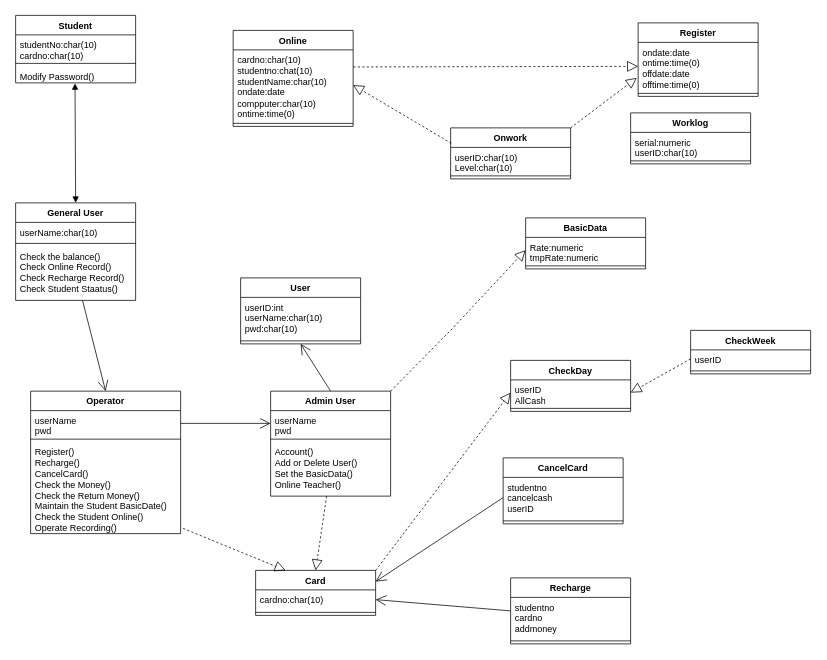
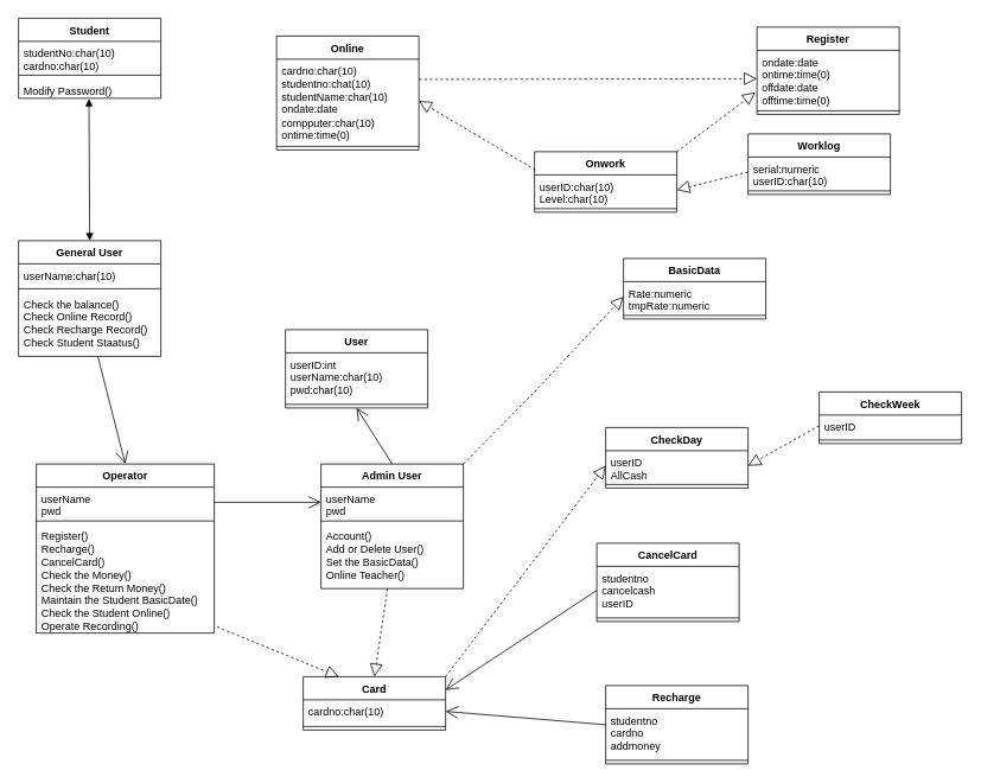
  <mxCell id="0" />
  <mxCell id="1" parent="0" />
  <mxCell id="2" value="Card" style="swimlane;fontStyle=1;align=center;verticalAlign=top;childLayout=stackLayout;horizontal=1;startSize=26;horizontalStack=0;resizeParent=1;resizeParentMax=0;resizeLast=0;collapsible=1;marginBottom=0;whiteSpace=wrap;html=1;" vertex="1" parent="1"><mxGeometry x="340" y="760" width="160" height="60" as="geometry" /></mxCell>
  <mxCell id="3" value="cardno:char(10)" style="text;strokeColor=none;fillColor=none;align=left;verticalAlign=top;spacingLeft=4;spacingRight=4;overflow=hidden;rotatable=0;points=[[0,0.5],[1,0.5]];portConstraint=eastwest;whiteSpace=wrap;html=1;" vertex="1" parent="2"><mxGeometry y="26" width="160" height="26" as="geometry" /></mxCell>
  <mxCell id="4" value="" style="line;strokeWidth=1;fillColor=none;align=left;verticalAlign=middle;spacingTop=-1;spacingLeft=3;spacingRight=3;rotatable=0;labelPosition=right;points=[];portConstraint=eastwest;strokeColor=inherit;" vertex="1" parent="2"><mxGeometry y="52" width="160" height="8" as="geometry" /></mxCell>
  <mxCell id="5" value="Recharge" style="swimlane;fontStyle=1;align=center;verticalAlign=top;childLayout=stackLayout;horizontal=1;startSize=26;horizontalStack=0;resizeParent=1;resizeParentMax=0;resizeLast=0;collapsible=1;marginBottom=0;whiteSpace=wrap;html=1;" vertex="1" parent="1"><mxGeometry x="680" y="770" width="160" height="88" as="geometry" /></mxCell>
  <mxCell id="6" value="studentno&lt;br&gt;cardno&lt;br&gt;addmoney" style="text;strokeColor=none;fillColor=none;align=left;verticalAlign=top;spacingLeft=4;spacingRight=4;overflow=hidden;rotatable=0;points=[[0,0.5],[1,0.5]];portConstraint=eastwest;whiteSpace=wrap;html=1;" vertex="1" parent="5"><mxGeometry y="26" width="160" height="54" as="geometry" /></mxCell>
  <mxCell id="7" value="" style="line;strokeWidth=1;fillColor=none;align=left;verticalAlign=middle;spacingTop=-1;spacingLeft=3;spacingRight=3;rotatable=0;labelPosition=right;points=[];portConstraint=eastwest;strokeColor=inherit;" vertex="1" parent="5"><mxGeometry y="80" width="160" height="8" as="geometry" /></mxCell>
  <mxCell id="8" value="CancelCard" style="swimlane;fontStyle=1;align=center;verticalAlign=top;childLayout=stackLayout;horizontal=1;startSize=26;horizontalStack=0;resizeParent=1;resizeParentMax=0;resizeLast=0;collapsible=1;marginBottom=0;whiteSpace=wrap;html=1;" vertex="1" parent="1"><mxGeometry x="670" y="610" width="160" height="88" as="geometry" /></mxCell>
  <mxCell id="9" value="studentno&lt;br&gt;cancelcash&lt;br&gt;userID" style="text;strokeColor=none;fillColor=none;align=left;verticalAlign=top;spacingLeft=4;spacingRight=4;overflow=hidden;rotatable=0;points=[[0,0.5],[1,0.5]];portConstraint=eastwest;whiteSpace=wrap;html=1;" vertex="1" parent="8"><mxGeometry y="26" width="160" height="54" as="geometry" /></mxCell>
  <mxCell id="10" value="" style="line;strokeWidth=1;fillColor=none;align=left;verticalAlign=middle;spacingTop=-1;spacingLeft=3;spacingRight=3;rotatable=0;labelPosition=right;points=[];portConstraint=eastwest;strokeColor=inherit;" vertex="1" parent="8"><mxGeometry y="80" width="160" height="8" as="geometry" /></mxCell>
  <mxCell id="11" value="CheckDay" style="swimlane;fontStyle=1;align=center;verticalAlign=top;childLayout=stackLayout;horizontal=1;startSize=26;horizontalStack=0;resizeParent=1;resizeParentMax=0;resizeLast=0;collapsible=1;marginBottom=0;whiteSpace=wrap;html=1;" vertex="1" parent="1"><mxGeometry x="680" y="480" width="160" height="68" as="geometry" /></mxCell>
  <mxCell id="12" value="userID&lt;br&gt;AllCash" style="text;strokeColor=none;fillColor=none;align=left;verticalAlign=top;spacingLeft=4;spacingRight=4;overflow=hidden;rotatable=0;points=[[0,0.5],[1,0.5]];portConstraint=eastwest;whiteSpace=wrap;html=1;" vertex="1" parent="11"><mxGeometry y="26" width="160" height="34" as="geometry" /></mxCell>
  <mxCell id="13" value="" style="line;strokeWidth=1;fillColor=none;align=left;verticalAlign=middle;spacingTop=-1;spacingLeft=3;spacingRight=3;rotatable=0;labelPosition=right;points=[];portConstraint=eastwest;strokeColor=inherit;" vertex="1" parent="11"><mxGeometry y="60" width="160" height="8" as="geometry" /></mxCell>
  <mxCell id="14" value="CheckWeek" style="swimlane;fontStyle=1;align=center;verticalAlign=top;childLayout=stackLayout;horizontal=1;startSize=26;horizontalStack=0;resizeParent=1;resizeParentMax=0;resizeLast=0;collapsible=1;marginBottom=0;whiteSpace=wrap;html=1;" vertex="1" parent="1"><mxGeometry x="920" y="440" width="160" height="58" as="geometry" /></mxCell>
  <mxCell id="15" value="userID" style="text;strokeColor=none;fillColor=none;align=left;verticalAlign=top;spacingLeft=4;spacingRight=4;overflow=hidden;rotatable=0;points=[[0,0.5],[1,0.5]];portConstraint=eastwest;whiteSpace=wrap;html=1;" vertex="1" parent="14"><mxGeometry y="26" width="160" height="24" as="geometry" /></mxCell>
  <mxCell id="16" value="" style="line;strokeWidth=1;fillColor=none;align=left;verticalAlign=middle;spacingTop=-1;spacingLeft=3;spacingRight=3;rotatable=0;labelPosition=right;points=[];portConstraint=eastwest;strokeColor=inherit;" vertex="1" parent="14"><mxGeometry y="50" width="160" height="8" as="geometry" /></mxCell>
  <mxCell id="17" value="BasicData" style="swimlane;fontStyle=1;align=center;verticalAlign=top;childLayout=stackLayout;horizontal=1;startSize=26;horizontalStack=0;resizeParent=1;resizeParentMax=0;resizeLast=0;collapsible=1;marginBottom=0;whiteSpace=wrap;html=1;" vertex="1" parent="1"><mxGeometry x="700" y="290" width="160" height="68" as="geometry" /></mxCell>
  <mxCell id="18" value="Rate:numeric&lt;br&gt;tmpRate:numeric" style="text;strokeColor=none;fillColor=none;align=left;verticalAlign=top;spacingLeft=4;spacingRight=4;overflow=hidden;rotatable=0;points=[[0,0.5],[1,0.5]];portConstraint=eastwest;whiteSpace=wrap;html=1;" vertex="1" parent="17"><mxGeometry y="26" width="160" height="34" as="geometry" /></mxCell>
  <mxCell id="19" value="" style="line;strokeWidth=1;fillColor=none;align=left;verticalAlign=middle;spacingTop=-1;spacingLeft=3;spacingRight=3;rotatable=0;labelPosition=right;points=[];portConstraint=eastwest;strokeColor=inherit;" vertex="1" parent="17"><mxGeometry y="60" width="160" height="8" as="geometry" /></mxCell>
  <mxCell id="20" value="Worklog" style="swimlane;fontStyle=1;align=center;verticalAlign=top;childLayout=stackLayout;horizontal=1;startSize=26;horizontalStack=0;resizeParent=1;resizeParentMax=0;resizeLast=0;collapsible=1;marginBottom=0;whiteSpace=wrap;html=1;" vertex="1" parent="1"><mxGeometry x="840" y="150" width="160" height="68" as="geometry" /></mxCell>
  <mxCell id="21" value="serial:numeric&lt;br&gt;userID:char(10)" style="text;strokeColor=none;fillColor=none;align=left;verticalAlign=top;spacingLeft=4;spacingRight=4;overflow=hidden;rotatable=0;points=[[0,0.5],[1,0.5]];portConstraint=eastwest;whiteSpace=wrap;html=1;" vertex="1" parent="20"><mxGeometry y="26" width="160" height="34" as="geometry" /></mxCell>
  <mxCell id="22" value="" style="line;strokeWidth=1;fillColor=none;align=left;verticalAlign=middle;spacingTop=-1;spacingLeft=3;spacingRight=3;rotatable=0;labelPosition=right;points=[];portConstraint=eastwest;strokeColor=inherit;" vertex="1" parent="20"><mxGeometry y="60" width="160" height="8" as="geometry" /></mxCell>
  <mxCell id="23" value="Register" style="swimlane;fontStyle=1;align=center;verticalAlign=top;childLayout=stackLayout;horizontal=1;startSize=26;horizontalStack=0;resizeParent=1;resizeParentMax=0;resizeLast=0;collapsible=1;marginBottom=0;whiteSpace=wrap;html=1;" vertex="1" parent="1"><mxGeometry x="850" y="30" width="160" height="98" as="geometry" /></mxCell>
  <mxCell id="24" value="ondate:date&lt;br&gt;ontime:time(0)&lt;br&gt;offdate:date&lt;br&gt;offtime:time(0)" style="text;strokeColor=none;fillColor=none;align=left;verticalAlign=top;spacingLeft=4;spacingRight=4;overflow=hidden;rotatable=0;points=[[0,0.5],[1,0.5]];portConstraint=eastwest;whiteSpace=wrap;html=1;" vertex="1" parent="23"><mxGeometry y="26" width="160" height="64" as="geometry" /></mxCell>
  <mxCell id="25" value="" style="line;strokeWidth=1;fillColor=none;align=left;verticalAlign=middle;spacingTop=-1;spacingLeft=3;spacingRight=3;rotatable=0;labelPosition=right;points=[];portConstraint=eastwest;strokeColor=inherit;" vertex="1" parent="23"><mxGeometry y="90" width="160" height="8" as="geometry" /></mxCell>
  <mxCell id="26" value="Onwork" style="swimlane;fontStyle=1;align=center;verticalAlign=top;childLayout=stackLayout;horizontal=1;startSize=26;horizontalStack=0;resizeParent=1;resizeParentMax=0;resizeLast=0;collapsible=1;marginBottom=0;whiteSpace=wrap;html=1;" vertex="1" parent="1"><mxGeometry x="600" y="170" width="160" height="68" as="geometry" /></mxCell>
  <mxCell id="27" value="userID:char(10)&lt;br&gt;Level:char(10)" style="text;strokeColor=none;fillColor=none;align=left;verticalAlign=top;spacingLeft=4;spacingRight=4;overflow=hidden;rotatable=0;points=[[0,0.5],[1,0.5]];portConstraint=eastwest;whiteSpace=wrap;html=1;" vertex="1" parent="26"><mxGeometry y="26" width="160" height="34" as="geometry" /></mxCell>
  <mxCell id="28" value="" style="line;strokeWidth=1;fillColor=none;align=left;verticalAlign=middle;spacingTop=-1;spacingLeft=3;spacingRight=3;rotatable=0;labelPosition=right;points=[];portConstraint=eastwest;strokeColor=inherit;" vertex="1" parent="26"><mxGeometry y="60" width="160" height="8" as="geometry" /></mxCell>
  <mxCell id="29" value="Admin User" style="swimlane;fontStyle=1;align=center;verticalAlign=top;childLayout=stackLayout;horizontal=1;startSize=26;horizontalStack=0;resizeParent=1;resizeParentMax=0;resizeLast=0;collapsible=1;marginBottom=0;whiteSpace=wrap;html=1;" vertex="1" parent="1"><mxGeometry x="360" y="521" width="160" height="140" as="geometry" /></mxCell>
  <mxCell id="30" value="userName&lt;br&gt;pwd" style="text;strokeColor=none;fillColor=none;align=left;verticalAlign=top;spacingLeft=4;spacingRight=4;overflow=hidden;rotatable=0;points=[[0,0.5],[1,0.5]];portConstraint=eastwest;whiteSpace=wrap;html=1;" vertex="1" parent="29"><mxGeometry y="26" width="160" height="34" as="geometry" /></mxCell>
  <mxCell id="31" value="" style="line;strokeWidth=1;fillColor=none;align=left;verticalAlign=middle;spacingTop=-1;spacingLeft=3;spacingRight=3;rotatable=0;labelPosition=right;points=[];portConstraint=eastwest;strokeColor=inherit;" vertex="1" parent="29"><mxGeometry y="60" width="160" height="8" as="geometry" /></mxCell>
  <mxCell id="32" value="Account()&lt;br&gt;Add or Delete User()&lt;br&gt;Set the BasicData()&lt;br&gt;Online Teacher()" style="text;strokeColor=none;fillColor=none;align=left;verticalAlign=top;spacingLeft=4;spacingRight=4;overflow=hidden;rotatable=0;points=[[0,0.5],[1,0.5]];portConstraint=eastwest;whiteSpace=wrap;html=1;" vertex="1" parent="29"><mxGeometry y="68" width="160" height="72" as="geometry" /></mxCell>
  <mxCell id="33" value="User" style="swimlane;fontStyle=1;align=center;verticalAlign=top;childLayout=stackLayout;horizontal=1;startSize=26;horizontalStack=0;resizeParent=1;resizeParentMax=0;resizeLast=0;collapsible=1;marginBottom=0;whiteSpace=wrap;html=1;" vertex="1" parent="1"><mxGeometry x="320" y="370" width="160" height="88" as="geometry"><mxRectangle x="100" y="1070" width="70" height="30" as="alternateBounds" /></mxGeometry></mxCell>
  <mxCell id="34" value="userID:int&lt;br&gt;userName:char(10)&lt;br&gt;pwd:char(10)" style="text;strokeColor=none;fillColor=none;align=left;verticalAlign=top;spacingLeft=4;spacingRight=4;overflow=hidden;rotatable=0;points=[[0,0.5],[1,0.5]];portConstraint=eastwest;whiteSpace=wrap;html=1;" vertex="1" parent="33"><mxGeometry y="26" width="160" height="54" as="geometry" /></mxCell>
  <mxCell id="35" value="" style="line;strokeWidth=1;fillColor=none;align=left;verticalAlign=middle;spacingTop=-1;spacingLeft=3;spacingRight=3;rotatable=0;labelPosition=right;points=[];portConstraint=eastwest;strokeColor=inherit;" vertex="1" parent="33"><mxGeometry y="80" width="160" height="8" as="geometry" /></mxCell>
  <mxCell id="36" value="Online" style="swimlane;fontStyle=1;align=center;verticalAlign=top;childLayout=stackLayout;horizontal=1;startSize=26;horizontalStack=0;resizeParent=1;resizeParentMax=0;resizeLast=0;collapsible=1;marginBottom=0;whiteSpace=wrap;html=1;" vertex="1" parent="1"><mxGeometry x="310" y="40" width="160" height="128" as="geometry" /></mxCell>
  <mxCell id="37" value="cardno:char(10)&lt;br&gt;studentno:chat(10)&lt;br&gt;studentName:char(10)&lt;br&gt;ondate:date&lt;br&gt;compputer:char(10)&lt;br&gt;ontime:time(0)" style="text;strokeColor=none;fillColor=none;align=left;verticalAlign=top;spacingLeft=4;spacingRight=4;overflow=hidden;rotatable=0;points=[[0,0.5],[1,0.5]];portConstraint=eastwest;whiteSpace=wrap;html=1;" vertex="1" parent="36"><mxGeometry y="26" width="160" height="94" as="geometry" /></mxCell>
  <mxCell id="38" value="" style="line;strokeWidth=1;fillColor=none;align=left;verticalAlign=middle;spacingTop=-1;spacingLeft=3;spacingRight=3;rotatable=0;labelPosition=right;points=[];portConstraint=eastwest;strokeColor=inherit;" vertex="1" parent="36"><mxGeometry y="120" width="160" height="8" as="geometry" /></mxCell>
  <mxCell id="39" value="Operator" style="swimlane;fontStyle=1;align=center;verticalAlign=top;childLayout=stackLayout;horizontal=1;startSize=26;horizontalStack=0;resizeParent=1;resizeParentMax=0;resizeLast=0;collapsible=1;marginBottom=0;whiteSpace=wrap;html=1;" vertex="1" parent="1"><mxGeometry x="40" y="521" width="200" height="190" as="geometry" /></mxCell>
  <mxCell id="40" value="userName&lt;br&gt;pwd" style="text;strokeColor=none;fillColor=none;align=left;verticalAlign=top;spacingLeft=4;spacingRight=4;overflow=hidden;rotatable=0;points=[[0,0.5],[1,0.5]];portConstraint=eastwest;whiteSpace=wrap;html=1;" vertex="1" parent="39"><mxGeometry y="26" width="200" height="34" as="geometry" /></mxCell>
  <mxCell id="41" value="" style="line;strokeWidth=1;fillColor=none;align=left;verticalAlign=middle;spacingTop=-1;spacingLeft=3;spacingRight=3;rotatable=0;labelPosition=right;points=[];portConstraint=eastwest;strokeColor=inherit;" vertex="1" parent="39"><mxGeometry y="60" width="200" height="8" as="geometry" /></mxCell>
  <mxCell id="42" value="Register()&lt;br&gt;Recharge()&lt;br&gt;CancelCard()&lt;br&gt;Check the Money()&lt;br&gt;Check the Retum Money()&lt;br&gt;Maintain the Student BasicDate()&lt;br&gt;Check the Student Online()&lt;br&gt;Operate Recording()" style="text;strokeColor=none;fillColor=none;align=left;verticalAlign=top;spacingLeft=4;spacingRight=4;overflow=hidden;rotatable=0;points=[[0,0.5],[1,0.5]];portConstraint=eastwest;whiteSpace=wrap;html=1;" vertex="1" parent="39"><mxGeometry y="68" width="200" height="122" as="geometry" /></mxCell>
  <mxCell id="43" value="General User" style="swimlane;fontStyle=1;align=center;verticalAlign=top;childLayout=stackLayout;horizontal=1;startSize=26;horizontalStack=0;resizeParent=1;resizeParentMax=0;resizeLast=0;collapsible=1;marginBottom=0;whiteSpace=wrap;html=1;" vertex="1" parent="1"><mxGeometry x="20" y="270" width="160" height="130" as="geometry" /></mxCell>
  <mxCell id="44" value="userName:char(10)" style="text;strokeColor=none;fillColor=none;align=left;verticalAlign=top;spacingLeft=4;spacingRight=4;overflow=hidden;rotatable=0;points=[[0,0.5],[1,0.5]];portConstraint=eastwest;whiteSpace=wrap;html=1;" vertex="1" parent="43"><mxGeometry y="26" width="160" height="24" as="geometry" /></mxCell>
  <mxCell id="45" value="" style="line;strokeWidth=1;fillColor=none;align=left;verticalAlign=middle;spacingTop=-1;spacingLeft=3;spacingRight=3;rotatable=0;labelPosition=right;points=[];portConstraint=eastwest;strokeColor=inherit;" vertex="1" parent="43"><mxGeometry y="50" width="160" height="8" as="geometry" /></mxCell>
  <mxCell id="46" value="Check the balance()&lt;br&gt;Check Online Record()&lt;br&gt;Check Recharge Record()&lt;br&gt;Check Student Staatus()" style="text;strokeColor=none;fillColor=none;align=left;verticalAlign=top;spacingLeft=4;spacingRight=4;overflow=hidden;rotatable=0;points=[[0,0.5],[1,0.5]];portConstraint=eastwest;whiteSpace=wrap;html=1;" vertex="1" parent="43"><mxGeometry y="58" width="160" height="72" as="geometry" /></mxCell>
  <mxCell id="47" value="Student" style="swimlane;fontStyle=1;align=center;verticalAlign=top;childLayout=stackLayout;horizontal=1;startSize=26;horizontalStack=0;resizeParent=1;resizeParentMax=0;resizeLast=0;collapsible=1;marginBottom=0;whiteSpace=wrap;html=1;" vertex="1" parent="1"><mxGeometry x="20" y="20" width="160" height="90" as="geometry" /></mxCell>
  <mxCell id="48" value="studentNo:char(10)&lt;br&gt;cardno:char(10)" style="text;strokeColor=none;fillColor=none;align=left;verticalAlign=top;spacingLeft=4;spacingRight=4;overflow=hidden;rotatable=0;points=[[0,0.5],[1,0.5]];portConstraint=eastwest;whiteSpace=wrap;html=1;" vertex="1" parent="47"><mxGeometry y="26" width="160" height="34" as="geometry" /></mxCell>
  <mxCell id="49" value="" style="line;strokeWidth=1;fillColor=none;align=left;verticalAlign=middle;spacingTop=-1;spacingLeft=3;spacingRight=3;rotatable=0;labelPosition=right;points=[];portConstraint=eastwest;strokeColor=inherit;" vertex="1" parent="47"><mxGeometry y="60" width="160" height="8" as="geometry" /></mxCell>
  <mxCell id="50" value="Modify Password()" style="text;strokeColor=none;fillColor=none;align=left;verticalAlign=top;spacingLeft=4;spacingRight=4;overflow=hidden;rotatable=0;points=[[0,0.5],[1,0.5]];portConstraint=eastwest;whiteSpace=wrap;html=1;" vertex="1" parent="47"><mxGeometry y="68" width="160" height="22" as="geometry" /></mxCell>
  <mxCell id="51" value="" style="endArrow=open;endFill=1;endSize=12;html=1;rounded=0;exitX=0;exitY=0.5;exitDx=0;exitDy=0;entryX=1;entryY=0.25;entryDx=0;entryDy=0;" edge="1" parent="1" source="9" target="2"><mxGeometry width="160" relative="1" as="geometry"><mxPoint x="500" y="720" as="sourcePoint" /><mxPoint x="560" y="840" as="targetPoint" /></mxGeometry></mxCell>
  <mxCell id="52" value="" style="endArrow=open;endFill=1;endSize=12;html=1;rounded=0;exitX=0;exitY=0.5;exitDx=0;exitDy=0;entryX=1;entryY=0.5;entryDx=0;entryDy=0;" edge="1" parent="1" source="5" target="3"><mxGeometry width="160" relative="1" as="geometry"><mxPoint x="680" y="673" as="sourcePoint" /><mxPoint x="510" y="785" as="targetPoint" /><Array as="points" /></mxGeometry></mxCell>
  <mxCell id="53" value="" style="endArrow=block;dashed=1;endFill=0;endSize=12;html=1;rounded=0;entryX=0;entryY=0.5;entryDx=0;entryDy=0;exitX=1;exitY=0;exitDx=0;exitDy=0;" edge="1" parent="1" source="2" target="12"><mxGeometry width="160" relative="1" as="geometry"><mxPoint x="570" y="680" as="sourcePoint" /><mxPoint x="730" y="680" as="targetPoint" /></mxGeometry></mxCell>
  <mxCell id="54" value="" style="endArrow=block;dashed=1;endFill=0;endSize=12;html=1;rounded=0;entryX=1;entryY=0.5;entryDx=0;entryDy=0;exitX=0;exitY=0.5;exitDx=0;exitDy=0;" edge="1" parent="1" source="15" target="12"><mxGeometry width="160" relative="1" as="geometry"><mxPoint x="510" y="770" as="sourcePoint" /><mxPoint x="690" y="533" as="targetPoint" /></mxGeometry></mxCell>
  <mxCell id="55" value="" style="endArrow=block;dashed=1;endFill=0;endSize=12;html=1;rounded=0;entryX=0.25;entryY=0;entryDx=0;entryDy=0;exitX=1.016;exitY=0.943;exitDx=0;exitDy=0;exitPerimeter=0;" edge="1" parent="1" source="42" target="2"><mxGeometry width="160" relative="1" as="geometry"><mxPoint x="520" y="780" as="sourcePoint" /><mxPoint x="700" y="543" as="targetPoint" /></mxGeometry></mxCell>
  <mxCell id="56" value="" style="endArrow=block;dashed=1;endFill=0;endSize=12;html=1;rounded=0;entryX=0.5;entryY=0;entryDx=0;entryDy=0;" edge="1" parent="1" source="32" target="2"><mxGeometry width="160" relative="1" as="geometry"><mxPoint x="530" y="790" as="sourcePoint" /><mxPoint x="710" y="553" as="targetPoint" /></mxGeometry></mxCell>
  <mxCell id="57" value="" style="endArrow=open;endFill=1;endSize=12;html=1;rounded=0;entryX=0.5;entryY=0;entryDx=0;entryDy=0;" edge="1" parent="1" source="46" target="39"><mxGeometry width="160" relative="1" as="geometry"><mxPoint x="260" y="465" as="sourcePoint" /><mxPoint x="80" y="450" as="targetPoint" /><Array as="points" /></mxGeometry></mxCell>
  <mxCell id="58" value="" style="endArrow=open;endFill=1;endSize=12;html=1;rounded=0;exitX=1;exitY=0.5;exitDx=0;exitDy=0;entryX=0;entryY=0.5;entryDx=0;entryDy=0;" edge="1" parent="1" source="40" target="30"><mxGeometry width="160" relative="1" as="geometry"><mxPoint x="700" y="834" as="sourcePoint" /><mxPoint x="520" y="819" as="targetPoint" /><Array as="points" /></mxGeometry></mxCell>
  <mxCell id="59" value="" style="endArrow=open;endFill=1;endSize=12;html=1;rounded=0;exitX=0.5;exitY=0;exitDx=0;exitDy=0;entryX=0.5;entryY=1;entryDx=0;entryDy=0;" edge="1" parent="1" source="29" target="33"><mxGeometry width="160" relative="1" as="geometry"><mxPoint x="710" y="844" as="sourcePoint" /><mxPoint x="530" y="829" as="targetPoint" /><Array as="points" /></mxGeometry></mxCell>
  <mxCell id="60" value="" style="endArrow=block;dashed=1;endFill=0;endSize=12;html=1;rounded=0;entryX=0;entryY=0.5;entryDx=0;entryDy=0;exitX=1;exitY=0;exitDx=0;exitDy=0;" edge="1" parent="1" source="29" target="18"><mxGeometry width="160" relative="1" as="geometry"><mxPoint x="510" y="770" as="sourcePoint" /><mxPoint x="690" y="533" as="targetPoint" /><Array as="points"><mxPoint x="600" y="440" /></Array></mxGeometry></mxCell>
  <mxCell id="61" value="" style="endArrow=block;startArrow=block;endFill=1;startFill=1;html=1;rounded=0;exitX=0.495;exitY=1.025;exitDx=0;exitDy=0;exitPerimeter=0;entryX=0.5;entryY=0;entryDx=0;entryDy=0;" edge="1" parent="1" source="50" target="43"><mxGeometry width="160" relative="1" as="geometry"><mxPoint x="570" y="500" as="sourcePoint" /><mxPoint x="730" y="500" as="targetPoint" /></mxGeometry></mxCell>
  <mxCell id="62" value="" style="endArrow=block;dashed=1;endFill=0;endSize=12;html=1;rounded=0;entryX=1;entryY=0.5;entryDx=0;entryDy=0;exitX=0.006;exitY=-0.16;exitDx=0;exitDy=0;exitPerimeter=0;" edge="1" parent="1" source="27" target="37"><mxGeometry width="160" relative="1" as="geometry"><mxPoint x="492" y="416" as="sourcePoint" /><mxPoint x="610" y="223" as="targetPoint" /><Array as="points" /></mxGeometry></mxCell>
  <mxCell id="63" value="" style="endArrow=block;dashed=1;endFill=0;endSize=12;html=1;rounded=0;entryX=0;entryY=0.5;entryDx=0;entryDy=0;exitX=1.001;exitY=0.242;exitDx=0;exitDy=0;exitPerimeter=0;" edge="1" parent="1" source="37" target="24"><mxGeometry width="160" relative="1" as="geometry"><mxPoint x="611" y="201" as="sourcePoint" /><mxPoint x="480" y="123" as="targetPoint" /><Array as="points" /></mxGeometry></mxCell>
  <mxCell id="64" value="" style="endArrow=block;dashed=1;endFill=0;endSize=12;html=1;rounded=0;entryX=-0.011;entryY=0.739;entryDx=0;entryDy=0;exitX=1;exitY=0;exitDx=0;exitDy=0;entryPerimeter=0;" edge="1" parent="1" source="26" target="24"><mxGeometry width="160" relative="1" as="geometry"><mxPoint x="621" y="211" as="sourcePoint" /><mxPoint x="490" y="133" as="targetPoint" /><Array as="points" /></mxGeometry></mxCell>
+ <mxCell id="65" value="" style="endArrow=block;dashed=1;endFill=0;endSize=12;html=1;rounded=0;entryX=1;entryY=0.5;entryDx=0;entryDy=0;exitX=0;exitY=0.5;exitDx=0;exitDy=0;" edge="1" parent="1" source="21" target="27"><mxGeometry width="160" relative="1" as="geometry"><mxPoint x="631" y="221" as="sourcePoint" /><mxPoint x="500" y="143" as="targetPoint" /><Array as="points" /></mxGeometry></mxCell>
